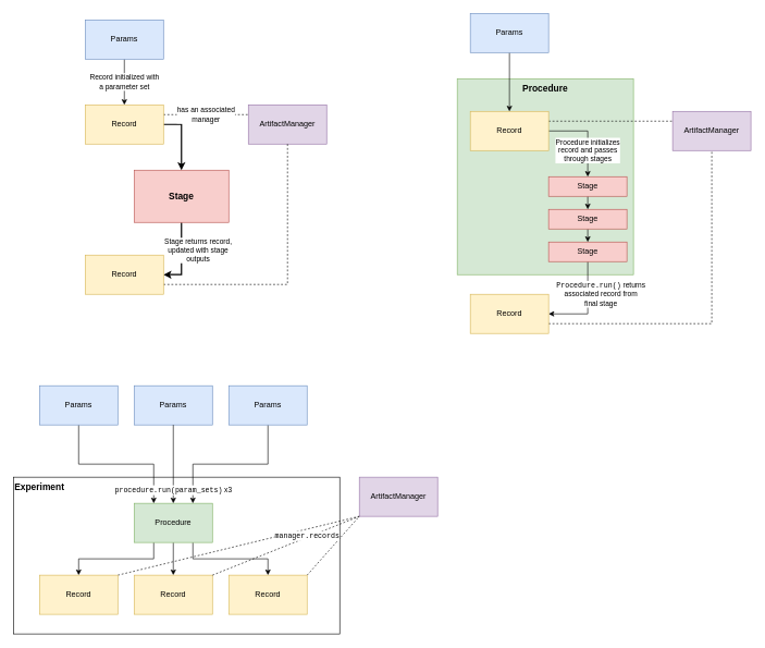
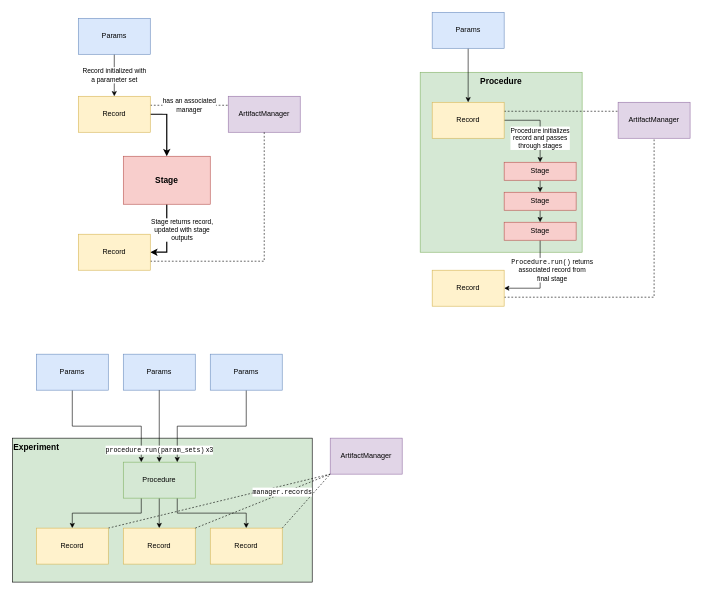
  <mxCell id="0" />
  <mxCell id="1" parent="0" />
- <mxCell id="2" value="Experiment" style="rounded=0;whiteSpace=wrap;html=1;verticalAlign=top;align=left;fontStyle=1;fontSize=14;" parent="1" vertex="1"><mxGeometry x="20" y="730" width="500" height="240" as="geometry" /></mxCell>
+ <mxCell id="2" value="Experiment" style="rounded=0;whiteSpace=wrap;html=1;verticalAlign=top;align=left;fontStyle=1;fontSize=14;fillColor=#d5e8d4;" parent="1" vertex="1"><mxGeometry x="20" y="730" width="500" height="240" as="geometry" /></mxCell>
  <mxCell id="3" value="Procedure" style="rounded=0;whiteSpace=wrap;html=1;fillColor=#d5e8d4;strokeColor=#82b366;verticalAlign=top;fontStyle=1;fontSize=14;" parent="1" vertex="1"><mxGeometry x="700" y="120" width="270" height="300" as="geometry" /></mxCell>
  <mxCell id="4" value="Stage returns record,&lt;br&gt;updated with stage&lt;br&gt;outputs" style="edgeStyle=orthogonalEdgeStyle;rounded=0;orthogonalLoop=1;jettySize=auto;html=1;exitX=0.5;exitY=1;exitDx=0;exitDy=0;entryX=1;entryY=0.5;entryDx=0;entryDy=0;strokeWidth=2;" parent="1" source="5" target="13" edge="1"><mxGeometry x="-0.2" y="25" relative="1" as="geometry"><mxPoint as="offset" /></mxGeometry></mxCell>
  <mxCell id="5" value="Stage" style="rounded=0;whiteSpace=wrap;html=1;fillColor=#f8cecc;strokeColor=#b85450;fontStyle=1;fontSize=14;" parent="1" vertex="1"><mxGeometry x="205" y="260" width="145" height="80" as="geometry" /></mxCell>
  <mxCell id="6" style="edgeStyle=orthogonalEdgeStyle;rounded=0;orthogonalLoop=1;jettySize=auto;html=1;exitX=1;exitY=0.5;exitDx=0;exitDy=0;entryX=0.5;entryY=0;entryDx=0;entryDy=0;strokeWidth=2;" parent="1" source="8" target="5" edge="1"><mxGeometry relative="1" as="geometry" /></mxCell>
  <mxCell id="7" value="has an associated&lt;br&gt;manager" style="edgeStyle=orthogonalEdgeStyle;rounded=0;orthogonalLoop=1;jettySize=auto;html=1;exitX=1;exitY=0.25;exitDx=0;exitDy=0;entryX=0;entryY=0.25;entryDx=0;entryDy=0;dashed=1;endArrow=none;endFill=0;" parent="1" source="8" target="9" edge="1"><mxGeometry relative="1" as="geometry" /></mxCell>
  <mxCell id="8" value="Record" style="rounded=0;whiteSpace=wrap;html=1;fillColor=#fff2cc;strokeColor=#d6b656;" parent="1" vertex="1"><mxGeometry x="130" y="160" width="120" height="60" as="geometry" /></mxCell>
  <mxCell id="9" value="ArtifactManager" style="rounded=0;whiteSpace=wrap;html=1;fillColor=#e1d5e7;strokeColor=#9673a6;" parent="1" vertex="1"><mxGeometry x="380" y="160" width="120" height="60" as="geometry" /></mxCell>
  <mxCell id="10" value="Record initialized with&lt;br&gt;a parameter set" style="edgeStyle=orthogonalEdgeStyle;rounded=0;orthogonalLoop=1;jettySize=auto;html=1;exitX=0.5;exitY=1;exitDx=0;exitDy=0;" parent="1" source="11" target="8" edge="1"><mxGeometry relative="1" as="geometry" /></mxCell>
  <mxCell id="11" value="Params" style="rounded=0;whiteSpace=wrap;html=1;fillColor=#dae8fc;strokeColor=#6c8ebf;" parent="1" vertex="1"><mxGeometry x="130" y="30" width="120" height="60" as="geometry" /></mxCell>
  <mxCell id="12" style="edgeStyle=orthogonalEdgeStyle;rounded=0;orthogonalLoop=1;jettySize=auto;html=1;exitX=1;exitY=0.75;exitDx=0;exitDy=0;entryX=0.5;entryY=1;entryDx=0;entryDy=0;endArrow=none;endFill=0;dashed=1;" parent="1" source="13" target="9" edge="1"><mxGeometry relative="1" as="geometry" /></mxCell>
  <mxCell id="13" value="Record" style="rounded=0;whiteSpace=wrap;html=1;fillColor=#fff2cc;strokeColor=#d6b656;" parent="1" vertex="1"><mxGeometry x="130" y="390" width="120" height="60" as="geometry" /></mxCell>
  <mxCell id="14" value="&lt;font face=&quot;Courier New&quot;&gt;Procedure.run()&lt;/font&gt; returns&lt;br&gt;associated record from&lt;br&gt;final stage" style="edgeStyle=orthogonalEdgeStyle;rounded=0;orthogonalLoop=1;jettySize=auto;html=1;exitX=0.5;exitY=1;exitDx=0;exitDy=0;entryX=1;entryY=0.5;entryDx=0;entryDy=0;endArrow=classic;endFill=1;" parent="1" source="15" target="24" edge="1"><mxGeometry x="-0.286" y="20" relative="1" as="geometry"><mxPoint as="offset" /></mxGeometry></mxCell>
  <mxCell id="15" value="Stage" style="rounded=0;whiteSpace=wrap;html=1;fillColor=#f8cecc;strokeColor=#b85450;" parent="1" vertex="1"><mxGeometry x="840" y="370" width="120" height="30" as="geometry" /></mxCell>
  <mxCell id="16" style="edgeStyle=orthogonalEdgeStyle;rounded=0;orthogonalLoop=1;jettySize=auto;html=1;exitX=0.5;exitY=1;exitDx=0;exitDy=0;entryX=0.5;entryY=0;entryDx=0;entryDy=0;endArrow=classic;endFill=1;" parent="1" source="17" target="15" edge="1"><mxGeometry relative="1" as="geometry" /></mxCell>
  <mxCell id="17" value="Stage" style="rounded=0;whiteSpace=wrap;html=1;fillColor=#f8cecc;strokeColor=#b85450;" parent="1" vertex="1"><mxGeometry x="840" y="320" width="120" height="30" as="geometry" /></mxCell>
  <mxCell id="18" style="edgeStyle=orthogonalEdgeStyle;rounded=0;orthogonalLoop=1;jettySize=auto;html=1;exitX=0.5;exitY=1;exitDx=0;exitDy=0;entryX=0.5;entryY=0;entryDx=0;entryDy=0;endArrow=classic;endFill=1;" parent="1" source="19" target="17" edge="1"><mxGeometry relative="1" as="geometry" /></mxCell>
  <mxCell id="19" value="Stage" style="rounded=0;whiteSpace=wrap;html=1;fillColor=#f8cecc;strokeColor=#b85450;" parent="1" vertex="1"><mxGeometry x="840" y="270" width="120" height="30" as="geometry" /></mxCell>
  <mxCell id="20" value="Procedure initializes&lt;br&gt;record and passes&lt;br&gt;through stages" style="edgeStyle=orthogonalEdgeStyle;rounded=0;orthogonalLoop=1;jettySize=auto;html=1;exitX=1;exitY=0.5;exitDx=0;exitDy=0;entryX=0.5;entryY=0;entryDx=0;entryDy=0;endArrow=classic;endFill=1;" parent="1" source="22" target="19" edge="1"><mxGeometry x="0.385" relative="1" as="geometry"><mxPoint as="offset" /></mxGeometry></mxCell>
  <mxCell id="21" style="edgeStyle=orthogonalEdgeStyle;rounded=0;orthogonalLoop=1;jettySize=auto;html=1;exitX=1;exitY=0.25;exitDx=0;exitDy=0;entryX=0;entryY=0.25;entryDx=0;entryDy=0;dashed=1;endArrow=none;endFill=0;" parent="1" source="22" target="27" edge="1"><mxGeometry relative="1" as="geometry" /></mxCell>
  <mxCell id="22" value="Record" style="rounded=0;whiteSpace=wrap;html=1;fillColor=#fff2cc;strokeColor=#d6b656;" parent="1" vertex="1"><mxGeometry x="720" y="170" width="120" height="60" as="geometry" /></mxCell>
  <mxCell id="23" style="edgeStyle=orthogonalEdgeStyle;rounded=0;orthogonalLoop=1;jettySize=auto;html=1;exitX=1;exitY=0.75;exitDx=0;exitDy=0;entryX=0.5;entryY=1;entryDx=0;entryDy=0;dashed=1;endArrow=none;endFill=0;" parent="1" source="24" target="27" edge="1"><mxGeometry relative="1" as="geometry" /></mxCell>
  <mxCell id="24" value="Record" style="rounded=0;whiteSpace=wrap;html=1;fillColor=#fff2cc;strokeColor=#d6b656;" parent="1" vertex="1"><mxGeometry x="720" y="450" width="120" height="60" as="geometry" /></mxCell>
  <mxCell id="25" style="edgeStyle=orthogonalEdgeStyle;rounded=0;orthogonalLoop=1;jettySize=auto;html=1;exitX=0.5;exitY=1;exitDx=0;exitDy=0;endArrow=classic;endFill=1;" parent="1" source="26" target="22" edge="1"><mxGeometry relative="1" as="geometry" /></mxCell>
  <mxCell id="26" value="Params" style="rounded=0;whiteSpace=wrap;html=1;fillColor=#dae8fc;strokeColor=#6c8ebf;" parent="1" vertex="1"><mxGeometry x="720" y="20" width="120" height="60" as="geometry" /></mxCell>
  <mxCell id="27" value="ArtifactManager" style="rounded=0;whiteSpace=wrap;html=1;fillColor=#e1d5e7;strokeColor=#9673a6;" parent="1" vertex="1"><mxGeometry x="1030" y="170" width="120" height="60" as="geometry" /></mxCell>
  <mxCell id="28" style="edgeStyle=orthogonalEdgeStyle;rounded=0;orthogonalLoop=1;jettySize=auto;html=1;exitX=0.25;exitY=1;exitDx=0;exitDy=0;endArrow=classic;endFill=1;" parent="1" source="31" target="38" edge="1"><mxGeometry relative="1" as="geometry" /></mxCell>
  <mxCell id="29" style="edgeStyle=orthogonalEdgeStyle;rounded=0;orthogonalLoop=1;jettySize=auto;html=1;exitX=0.5;exitY=1;exitDx=0;exitDy=0;entryX=0.5;entryY=0;entryDx=0;entryDy=0;endArrow=classic;endFill=1;" parent="1" source="31" target="39" edge="1"><mxGeometry relative="1" as="geometry" /></mxCell>
  <mxCell id="30" style="edgeStyle=orthogonalEdgeStyle;rounded=0;orthogonalLoop=1;jettySize=auto;html=1;exitX=0.75;exitY=1;exitDx=0;exitDy=0;entryX=0.5;entryY=0;entryDx=0;entryDy=0;endArrow=classic;endFill=1;" parent="1" source="31" target="41" edge="1"><mxGeometry relative="1" as="geometry" /></mxCell>
  <mxCell id="31" value="Procedure" style="rounded=0;whiteSpace=wrap;html=1;fillColor=#d5e8d4;strokeColor=#82b366;" parent="1" vertex="1"><mxGeometry x="205" y="770" width="120" height="60" as="geometry" /></mxCell>
  <mxCell id="32" style="edgeStyle=orthogonalEdgeStyle;rounded=0;orthogonalLoop=1;jettySize=auto;html=1;exitX=0.5;exitY=1;exitDx=0;exitDy=0;entryX=0.25;entryY=0;entryDx=0;entryDy=0;endArrow=classic;endFill=1;" parent="1" source="33" target="31" edge="1"><mxGeometry relative="1" as="geometry" /></mxCell>
  <mxCell id="33" value="Params" style="rounded=0;whiteSpace=wrap;html=1;fillColor=#dae8fc;strokeColor=#6c8ebf;" parent="1" vertex="1"><mxGeometry x="60" y="590" width="120" height="60" as="geometry" /></mxCell>
  <mxCell id="34" value="Params" style="rounded=0;whiteSpace=wrap;html=1;fillColor=#dae8fc;strokeColor=#6c8ebf;" parent="1" vertex="1"><mxGeometry x="205" y="590" width="120" height="60" as="geometry" /></mxCell>
  <mxCell id="35" style="edgeStyle=orthogonalEdgeStyle;rounded=0;orthogonalLoop=1;jettySize=auto;html=1;exitX=0.5;exitY=1;exitDx=0;exitDy=0;entryX=0.75;entryY=0;entryDx=0;entryDy=0;endArrow=classic;endFill=1;" parent="1" source="36" target="31" edge="1"><mxGeometry relative="1" as="geometry" /></mxCell>
  <mxCell id="36" value="Params" style="rounded=0;whiteSpace=wrap;html=1;fillColor=#dae8fc;strokeColor=#6c8ebf;" parent="1" vertex="1"><mxGeometry x="350" y="590" width="120" height="60" as="geometry" /></mxCell>
  <mxCell id="37" style="rounded=0;orthogonalLoop=1;jettySize=auto;html=1;exitX=1;exitY=0;exitDx=0;exitDy=0;entryX=0;entryY=1;entryDx=0;entryDy=0;endArrow=none;endFill=0;dashed=1;" parent="1" source="38" target="42" edge="1"><mxGeometry relative="1" as="geometry" /></mxCell>
  <mxCell id="38" value="Record" style="rounded=0;whiteSpace=wrap;html=1;fillColor=#fff2cc;strokeColor=#d6b656;" parent="1" vertex="1"><mxGeometry x="60" y="880" width="120" height="60" as="geometry" /></mxCell>
  <mxCell id="39" value="Record" style="rounded=0;whiteSpace=wrap;html=1;fillColor=#fff2cc;strokeColor=#d6b656;" parent="1" vertex="1"><mxGeometry x="205" y="880" width="120" height="60" as="geometry" /></mxCell>
  <mxCell id="40" style="edgeStyle=none;rounded=0;orthogonalLoop=1;jettySize=auto;html=1;exitX=1;exitY=0;exitDx=0;exitDy=0;entryX=0;entryY=1;entryDx=0;entryDy=0;dashed=1;endArrow=none;endFill=0;" parent="1" source="41" target="42" edge="1"><mxGeometry relative="1" as="geometry" /></mxCell>
  <mxCell id="41" value="Record" style="rounded=0;whiteSpace=wrap;html=1;fillColor=#fff2cc;strokeColor=#d6b656;" parent="1" vertex="1"><mxGeometry x="350" y="880" width="120" height="60" as="geometry" /></mxCell>
  <mxCell id="42" value="ArtifactManager" style="rounded=0;whiteSpace=wrap;html=1;fillColor=#e1d5e7;strokeColor=#9673a6;" parent="1" vertex="1"><mxGeometry x="550" y="730" width="120" height="60" as="geometry" /></mxCell>
  <mxCell id="43" value="&lt;font face=&quot;Courier New&quot;&gt;procedure.run(param_sets)&lt;/font&gt;&amp;nbsp;&lt;font face=&quot;Helvetica&quot;&gt;x3&lt;/font&gt;" style="edgeStyle=orthogonalEdgeStyle;rounded=0;orthogonalLoop=1;jettySize=auto;html=1;exitX=0.5;exitY=1;exitDx=0;exitDy=0;endArrow=classic;endFill=1;labelBackgroundColor=#ffffff;entryX=0.5;entryY=0;entryDx=0;entryDy=0;fontFamily=Lucida Console;" parent="1" source="34" target="31" edge="1"><mxGeometry x="0.667" relative="1" as="geometry"><mxPoint x="265" y="760" as="targetPoint" /><mxPoint as="offset" /></mxGeometry></mxCell>
  <mxCell id="44" value="&lt;font face=&quot;Courier New&quot;&gt;manager.records&lt;/font&gt;" style="edgeStyle=none;rounded=0;orthogonalLoop=1;jettySize=auto;html=1;exitX=1;exitY=0;exitDx=0;exitDy=0;entryX=0;entryY=1;entryDx=0;entryDy=0;dashed=1;endArrow=none;endFill=0;fontFamily=Lucida Console;" parent="1" source="39" target="42" edge="1"><mxGeometry x="0.295" y="2" relative="1" as="geometry"><mxPoint as="offset" /></mxGeometry></mxCell>
